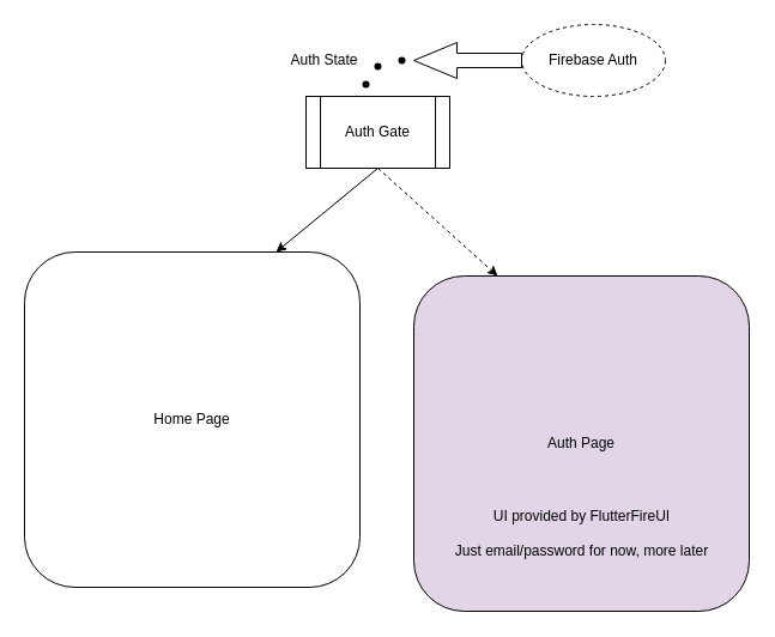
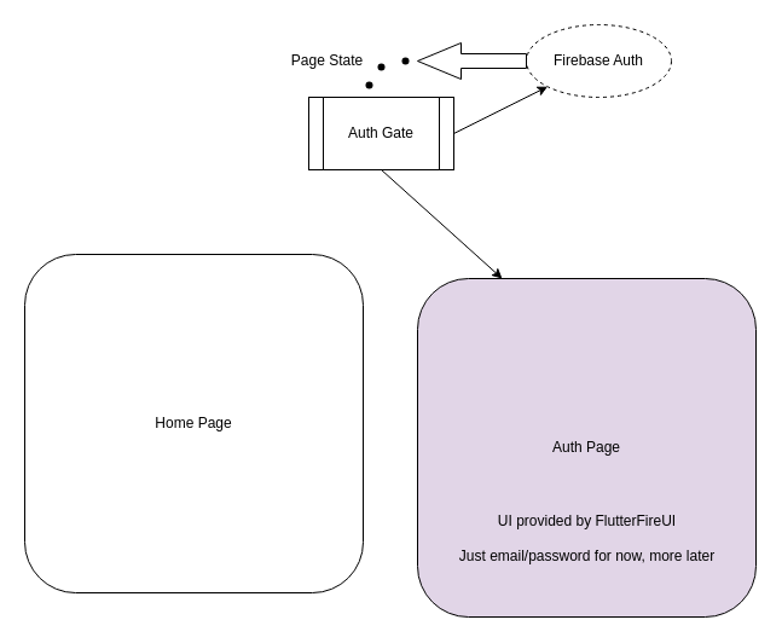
  <mxCell id="0" />
  <mxCell id="1" parent="0" />
  <mxCell id="2" value="Auth Page" style="rounded=1;whiteSpace=wrap;html=1;fillColor=#e1d5e7;" vertex="1" parent="1"><mxGeometry x="345" y="230" width="280" height="280" as="geometry" /></mxCell>
  <mxCell id="3" value="Home Page" style="rounded=1;whiteSpace=wrap;html=1;" vertex="1" parent="1"><mxGeometry x="20" y="210" width="280" height="280" as="geometry" /></mxCell>
- <mxCell id="4" style="edgeStyle=none;html=1;exitX=0.5;exitY=1;exitDx=0;exitDy=0;entryX=0.75;entryY=0;entryDx=0;entryDy=0;" edge="1" parent="1" source="6" target="3"><mxGeometry relative="1" as="geometry" /></mxCell>
- <mxCell id="5" style="edgeStyle=none;html=1;exitX=0.5;exitY=1;exitDx=0;exitDy=0;entryX=0.25;entryY=0;entryDx=0;entryDy=0;dashed=1;" edge="1" parent="1" source="6" target="2"><mxGeometry relative="1" as="geometry" /></mxCell>
+ <mxCell id="4" style="edgeStyle=none;html=1;exitX=0.5;exitY=1;exitDx=0;exitDy=0;" edge="1" parent="1" source="6" target="7"><mxGeometry relative="1" as="geometry" /></mxCell>
+ <mxCell id="5" style="edgeStyle=none;html=1;exitX=0.5;exitY=1;exitDx=0;exitDy=0;entryX=0.25;entryY=0;entryDx=0;entryDy=0;" edge="1" parent="1" source="6" target="2"><mxGeometry relative="1" as="geometry" /></mxCell>
  <mxCell id="6" value="Auth Gate" style="shape=process;whiteSpace=wrap;html=1;backgroundOutline=1;" vertex="1" parent="1"><mxGeometry x="255" y="80" width="120" height="60" as="geometry" /></mxCell>
  <mxCell id="7" value="Firebase Auth" style="ellipse;whiteSpace=wrap;html=1;dashed=1;" vertex="1" parent="1"><mxGeometry x="435" y="20" width="120" height="60" as="geometry" /></mxCell>
  <mxCell id="8" value="" style="shape=singleArrow;whiteSpace=wrap;html=1;arrowWidth=0.4;arrowSize=0.4;rotation=-180;" vertex="1" parent="1"><mxGeometry x="345" y="35" width="90" height="30" as="geometry" /></mxCell>
  <mxCell id="9" value="" style="shape=waypoint;sketch=0;size=6;pointerEvents=1;points=[];fillColor=none;resizable=0;rotatable=0;perimeter=centerPerimeter;snapToPoint=1;" vertex="1" parent="1"><mxGeometry x="315" y="30" width="40" height="40" as="geometry" /></mxCell>
  <mxCell id="10" value="" style="shape=waypoint;sketch=0;size=6;pointerEvents=1;points=[];fillColor=none;resizable=0;rotatable=0;perimeter=centerPerimeter;snapToPoint=1;" vertex="1" parent="1"><mxGeometry x="295" y="35" width="40" height="40" as="geometry" /></mxCell>
  <mxCell id="11" value="" style="shape=waypoint;sketch=0;size=6;pointerEvents=1;points=[];fillColor=none;resizable=0;rotatable=0;perimeter=centerPerimeter;snapToPoint=1;" vertex="1" parent="1"><mxGeometry x="285" y="50" width="40" height="40" as="geometry" /></mxCell>
- <mxCell id="12" value="Auth State" style="text;html=1;align=center;verticalAlign=middle;resizable=0;points=[];autosize=1;strokeColor=none;fillColor=none;" vertex="1" parent="1"><mxGeometry x="235" y="40" width="70" height="20" as="geometry" /></mxCell>
+ <mxCell id="12" value="Page State" style="text;html=1;align=center;verticalAlign=middle;resizable=0;points=[];autosize=1;strokeColor=none;fillColor=none;" vertex="1" parent="1"><mxGeometry x="235" y="40" width="70" height="20" as="geometry" /></mxCell>
  <mxCell id="13" value="UI provided by FlutterFireUI&lt;br&gt;&lt;br&gt;Just email/password for now, more later&lt;br&gt;" style="text;html=1;align=center;verticalAlign=middle;resizable=0;points=[];autosize=1;strokeColor=none;fillColor=none;" vertex="1" parent="1"><mxGeometry x="370" y="420" width="230" height="50" as="geometry" /></mxCell>
